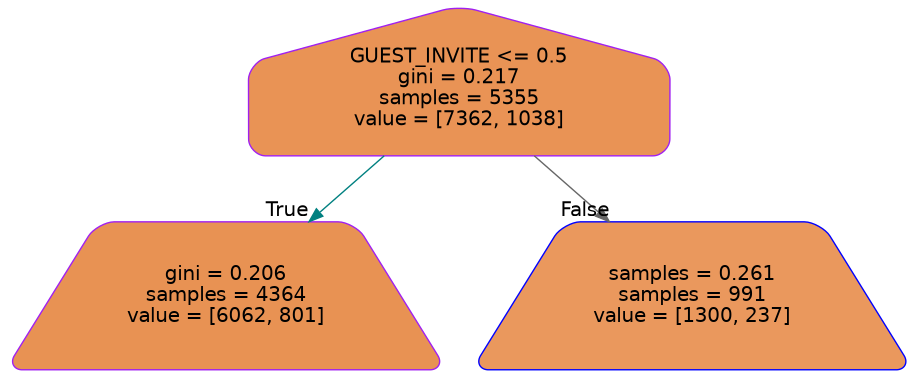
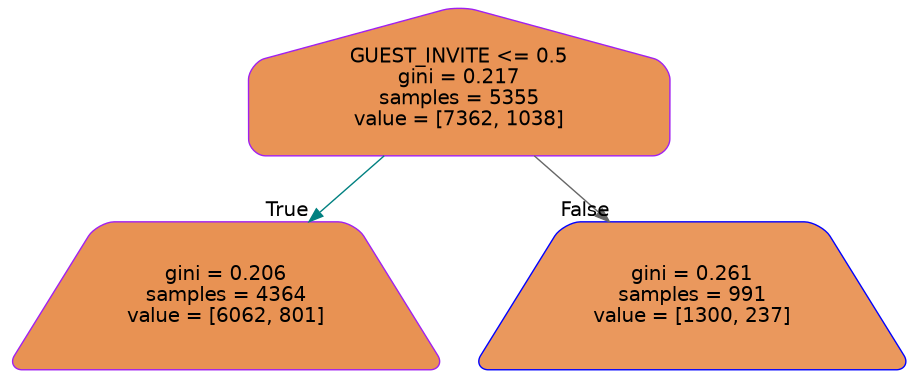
  digraph {
    node [color=purple fontname=helvetica shape=trapezium style="filled, rounded"]
    edge [fontname=helvetica labeldistance=2.5 style=solid]
    n1 [fillcolor="#e99355" label="GUEST_INVITE <= 0.5\ngini = 0.217\nsamples = 5355\nvalue = [7362, 1038]" shape=house]
    n2 [fillcolor="#e89253" label="gini = 0.206\nsamples = 4364\nvalue = [6062, 801]"]
-   n3 [color=blue fillcolor="#ea985d" label="samples = 0.261\nsamples = 991\nvalue = [1300, 237]"]
+   n3 [color=blue fillcolor="#ea985d" label="gini = 0.261\nsamples = 991\nvalue = [1300, 237]"]
    n1 -> n2 [headlabel=True labelangle=45 color=teal]
    n1 -> n3 [headlabel=False labelangle=-45 color=gray40]
  }
